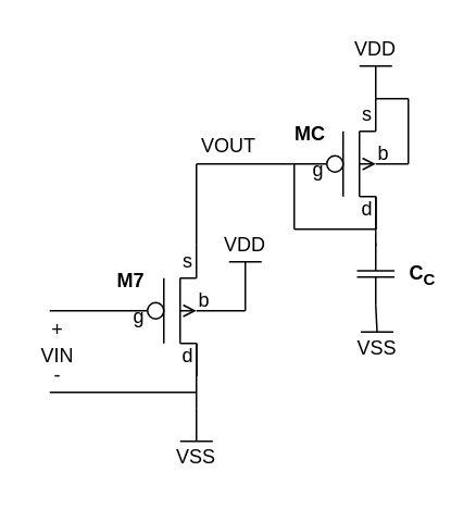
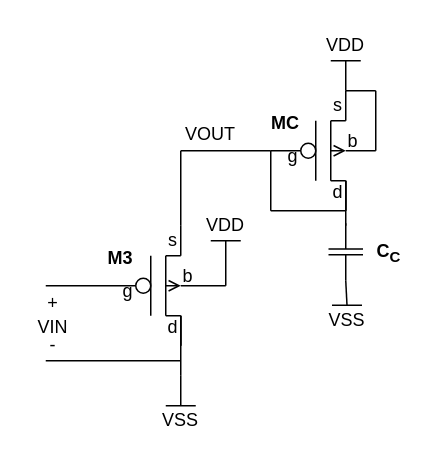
  <mxCell id="0" />
  <mxCell id="1" parent="0" />
  <mxCell id="2" value="" style="endArrow=none;html=1;" parent="1" edge="1"><mxGeometry width="50" height="50" relative="1" as="geometry"><mxPoint x="210" y="120" as="sourcePoint" /><mxPoint x="210" y="80" as="targetPoint" /></mxGeometry></mxCell>
  <mxCell id="3" value="" style="endArrow=none;html=1;" parent="1" edge="1"><mxGeometry width="50" height="50" relative="1" as="geometry"><mxPoint x="220" y="120" as="sourcePoint" /><mxPoint x="220" y="80" as="targetPoint" /></mxGeometry></mxCell>
  <mxCell id="4" value="" style="endArrow=none;html=1;" parent="1" edge="1"><mxGeometry width="50" height="50" relative="1" as="geometry"><mxPoint x="230" y="120" as="sourcePoint" /><mxPoint x="220" y="120" as="targetPoint" /></mxGeometry></mxCell>
  <mxCell id="5" value="" style="endArrow=none;html=1;" parent="1" edge="1"><mxGeometry width="50" height="50" relative="1" as="geometry"><mxPoint x="230" y="80" as="sourcePoint" /><mxPoint x="220" y="80" as="targetPoint" /></mxGeometry></mxCell>
  <mxCell id="6" value="" style="endArrow=none;html=1;" parent="1" edge="1"><mxGeometry width="50" height="50" relative="1" as="geometry"><mxPoint x="230" y="140" as="sourcePoint" /><mxPoint x="230" y="120" as="targetPoint" /></mxGeometry></mxCell>
  <mxCell id="7" value="" style="endArrow=none;html=1;" parent="1" edge="1"><mxGeometry width="50" height="50" relative="1" as="geometry"><mxPoint x="230" y="140" as="sourcePoint" /><mxPoint x="230" y="120" as="targetPoint" /><Array as="points"><mxPoint x="230" y="130" /></Array></mxGeometry></mxCell>
  <mxCell id="8" value="" style="endArrow=none;html=1;" parent="1" edge="1"><mxGeometry width="50" height="50" relative="1" as="geometry"><mxPoint x="230" y="140" as="sourcePoint" /><mxPoint x="230" y="120" as="targetPoint" /><Array as="points"><mxPoint x="230" y="130" /></Array></mxGeometry></mxCell>
  <mxCell id="9" value="" style="endArrow=none;html=1;" parent="1" edge="1"><mxGeometry width="50" height="50" relative="1" as="geometry"><mxPoint x="230" y="60" as="sourcePoint" /><mxPoint x="230" y="80" as="targetPoint" /></mxGeometry></mxCell>
  <mxCell id="10" value="" style="endArrow=none;html=1;startArrow=open;startFill=0;" parent="1" edge="1"><mxGeometry width="50" height="50" relative="1" as="geometry"><mxPoint x="230" y="100" as="sourcePoint" /><mxPoint x="220" y="100" as="targetPoint" /></mxGeometry></mxCell>
  <mxCell id="11" value="" style="endArrow=none;html=1;" parent="1" edge="1"><mxGeometry width="50" height="50" relative="1" as="geometry"><mxPoint x="200" y="100" as="sourcePoint" /><mxPoint x="180" y="100" as="targetPoint" /></mxGeometry></mxCell>
  <mxCell id="12" value="" style="ellipse;whiteSpace=wrap;html=1;aspect=fixed;" parent="1" vertex="1"><mxGeometry x="200" y="95" width="10" height="10" as="geometry" /></mxCell>
  <mxCell id="13" value="" style="endArrow=none;html=1;" parent="1" edge="1"><mxGeometry width="50" height="50" relative="1" as="geometry"><mxPoint x="250" y="100" as="sourcePoint" /><mxPoint x="230" y="100" as="targetPoint" /></mxGeometry></mxCell>
  <mxCell id="14" value="s" style="text;html=1;strokeColor=none;fillColor=none;align=center;verticalAlign=middle;whiteSpace=wrap;rounded=0;" parent="1" vertex="1"><mxGeometry x="220" y="65" width="10" height="10" as="geometry" /></mxCell>
  <mxCell id="15" value="d" style="text;html=1;strokeColor=none;fillColor=none;align=center;verticalAlign=middle;whiteSpace=wrap;rounded=0;" parent="1" vertex="1"><mxGeometry x="220" y="123" width="10" height="10" as="geometry" /></mxCell>
  <mxCell id="16" value="b" style="text;html=1;strokeColor=none;fillColor=none;align=center;verticalAlign=middle;whiteSpace=wrap;rounded=0;" parent="1" vertex="1"><mxGeometry x="230" y="89" width="10" height="10" as="geometry" /></mxCell>
  <mxCell id="17" value="g" style="text;html=1;strokeColor=none;fillColor=none;align=center;verticalAlign=middle;whiteSpace=wrap;rounded=0;" parent="1" vertex="1"><mxGeometry x="190" y="99" width="10" height="10" as="geometry" /></mxCell>
  <mxCell id="18" value="" style="endArrow=none;html=1;" parent="1" edge="1"><mxGeometry width="50" height="50" relative="1" as="geometry"><mxPoint x="180" y="140" as="sourcePoint" /><mxPoint x="180" y="100" as="targetPoint" /></mxGeometry></mxCell>
  <mxCell id="19" value="" style="endArrow=none;html=1;" parent="1" edge="1"><mxGeometry width="50" height="50" relative="1" as="geometry"><mxPoint x="180" y="140" as="sourcePoint" /><mxPoint x="230" y="140" as="targetPoint" /></mxGeometry></mxCell>
  <mxCell id="20" value="" style="endArrow=none;html=1;" parent="1" edge="1"><mxGeometry width="50" height="50" relative="1" as="geometry"><mxPoint x="230" y="150" as="sourcePoint" /><mxPoint x="230" y="140" as="targetPoint" /></mxGeometry></mxCell>
  <mxCell id="21" value="" style="endArrow=none;html=1;" parent="1" edge="1"><mxGeometry width="50" height="50" relative="1" as="geometry"><mxPoint x="240.84" y="203" as="sourcePoint" /><mxPoint x="220.84" y="203" as="targetPoint" /></mxGeometry></mxCell>
  <mxCell id="22" value="VSS" style="text;html=1;strokeColor=none;fillColor=none;align=center;verticalAlign=middle;whiteSpace=wrap;rounded=0;" parent="1" vertex="1"><mxGeometry x="210.84" y="203" width="40" height="20" as="geometry" /></mxCell>
  <mxCell id="23" value="" style="endArrow=none;html=1;" parent="1" edge="1"><mxGeometry width="50" height="50" relative="1" as="geometry"><mxPoint x="230" y="40" as="sourcePoint" /><mxPoint x="230" y="60" as="targetPoint" /></mxGeometry></mxCell>
  <mxCell id="24" value="" style="endArrow=none;html=1;" parent="1" edge="1"><mxGeometry width="50" height="50" relative="1" as="geometry"><mxPoint x="220" y="40" as="sourcePoint" /><mxPoint x="240" y="40" as="targetPoint" /></mxGeometry></mxCell>
  <mxCell id="25" value="VDD" style="text;html=1;strokeColor=none;fillColor=none;align=center;verticalAlign=middle;whiteSpace=wrap;rounded=0;direction=south;" parent="1" vertex="1"><mxGeometry x="220" y="20" width="20" height="20" as="geometry" /></mxCell>
  <mxCell id="26" value="" style="endArrow=none;html=1;" parent="1" edge="1"><mxGeometry width="50" height="50" relative="1" as="geometry"><mxPoint x="120" y="100" as="sourcePoint" /><mxPoint x="180" y="100" as="targetPoint" /></mxGeometry></mxCell>
  <mxCell id="27" value="" style="endArrow=none;html=1;" parent="1" edge="1"><mxGeometry width="50" height="50" relative="1" as="geometry"><mxPoint x="120" y="150" as="sourcePoint" /><mxPoint x="120" y="100" as="targetPoint" /></mxGeometry></mxCell>
  <mxCell id="28" value="" style="endArrow=none;html=1;" parent="1" edge="1"><mxGeometry width="50" height="50" relative="1" as="geometry"><mxPoint x="100" y="210" as="sourcePoint" /><mxPoint x="100" y="170" as="targetPoint" /></mxGeometry></mxCell>
  <mxCell id="29" value="" style="endArrow=none;html=1;" parent="1" edge="1"><mxGeometry width="50" height="50" relative="1" as="geometry"><mxPoint x="110" y="210" as="sourcePoint" /><mxPoint x="110" y="170" as="targetPoint" /></mxGeometry></mxCell>
  <mxCell id="30" value="" style="endArrow=none;html=1;" parent="1" edge="1"><mxGeometry width="50" height="50" relative="1" as="geometry"><mxPoint x="120" y="210" as="sourcePoint" /><mxPoint x="110" y="210" as="targetPoint" /></mxGeometry></mxCell>
  <mxCell id="31" value="" style="endArrow=none;html=1;" parent="1" edge="1"><mxGeometry width="50" height="50" relative="1" as="geometry"><mxPoint x="120" y="170" as="sourcePoint" /><mxPoint x="110" y="170" as="targetPoint" /></mxGeometry></mxCell>
  <mxCell id="32" value="" style="endArrow=none;html=1;" parent="1" edge="1"><mxGeometry width="50" height="50" relative="1" as="geometry"><mxPoint x="120" y="230" as="sourcePoint" /><mxPoint x="120" y="210" as="targetPoint" /></mxGeometry></mxCell>
  <mxCell id="33" value="" style="endArrow=none;html=1;" parent="1" edge="1"><mxGeometry width="50" height="50" relative="1" as="geometry"><mxPoint x="120" y="230" as="sourcePoint" /><mxPoint x="120" y="210" as="targetPoint" /><Array as="points"><mxPoint x="120" y="220" /></Array></mxGeometry></mxCell>
  <mxCell id="34" value="" style="endArrow=none;html=1;" parent="1" edge="1"><mxGeometry width="50" height="50" relative="1" as="geometry"><mxPoint x="120" y="250" as="sourcePoint" /><mxPoint x="120" y="210" as="targetPoint" /><Array as="points"><mxPoint x="120" y="220" /></Array></mxGeometry></mxCell>
  <mxCell id="35" value="" style="endArrow=none;html=1;" parent="1" edge="1"><mxGeometry width="50" height="50" relative="1" as="geometry"><mxPoint x="120" y="150" as="sourcePoint" /><mxPoint x="120" y="170" as="targetPoint" /></mxGeometry></mxCell>
  <mxCell id="36" value="" style="endArrow=none;html=1;startArrow=open;startFill=0;" parent="1" edge="1"><mxGeometry width="50" height="50" relative="1" as="geometry"><mxPoint x="120" y="190" as="sourcePoint" /><mxPoint x="110" y="190" as="targetPoint" /></mxGeometry></mxCell>
  <mxCell id="37" value="" style="endArrow=none;html=1;" parent="1" edge="1"><mxGeometry width="50" height="50" relative="1" as="geometry"><mxPoint x="90" y="190" as="sourcePoint" /><mxPoint x="30" y="190" as="targetPoint" /></mxGeometry></mxCell>
  <mxCell id="38" value="" style="ellipse;whiteSpace=wrap;html=1;aspect=fixed;" parent="1" vertex="1"><mxGeometry x="90" y="185" width="10" height="10" as="geometry" /></mxCell>
  <mxCell id="39" value="" style="endArrow=none;html=1;" parent="1" edge="1"><mxGeometry width="50" height="50" relative="1" as="geometry"><mxPoint x="150" y="190" as="sourcePoint" /><mxPoint x="120" y="190" as="targetPoint" /></mxGeometry></mxCell>
  <mxCell id="40" value="s" style="text;html=1;strokeColor=none;fillColor=none;align=center;verticalAlign=middle;whiteSpace=wrap;rounded=0;" parent="1" vertex="1"><mxGeometry x="110" y="155" width="10" height="10" as="geometry" /></mxCell>
  <mxCell id="41" value="d" style="text;html=1;strokeColor=none;fillColor=none;align=center;verticalAlign=middle;whiteSpace=wrap;rounded=0;" parent="1" vertex="1"><mxGeometry x="110" y="213" width="10" height="10" as="geometry" /></mxCell>
  <mxCell id="42" value="b" style="text;html=1;strokeColor=none;fillColor=none;align=center;verticalAlign=middle;whiteSpace=wrap;rounded=0;" parent="1" vertex="1"><mxGeometry x="120" y="179" width="10" height="10" as="geometry" /></mxCell>
  <mxCell id="43" value="g" style="text;html=1;strokeColor=none;fillColor=none;align=center;verticalAlign=middle;whiteSpace=wrap;rounded=0;" parent="1" vertex="1"><mxGeometry x="80" y="189" width="10" height="10" as="geometry" /></mxCell>
  <mxCell id="44" value="" style="endArrow=none;html=1;" parent="1" edge="1"><mxGeometry width="50" height="50" relative="1" as="geometry"><mxPoint x="150" y="160" as="sourcePoint" /><mxPoint x="150" y="190" as="targetPoint" /></mxGeometry></mxCell>
  <mxCell id="45" value="" style="endArrow=none;html=1;" parent="1" edge="1"><mxGeometry width="50" height="50" relative="1" as="geometry"><mxPoint x="140" y="160" as="sourcePoint" /><mxPoint x="160" y="160" as="targetPoint" /></mxGeometry></mxCell>
  <mxCell id="46" value="VDD" style="text;html=1;strokeColor=none;fillColor=none;align=center;verticalAlign=middle;whiteSpace=wrap;rounded=0;direction=south;" parent="1" vertex="1"><mxGeometry x="140" y="140" width="20" height="20" as="geometry" /></mxCell>
  <mxCell id="47" value="" style="endArrow=none;html=1;" parent="1" edge="1"><mxGeometry width="50" height="50" relative="1" as="geometry"><mxPoint x="250" y="100" as="sourcePoint" /><mxPoint x="250" y="60" as="targetPoint" /></mxGeometry></mxCell>
  <mxCell id="48" value="" style="endArrow=none;html=1;" parent="1" edge="1"><mxGeometry width="50" height="50" relative="1" as="geometry"><mxPoint x="250" y="60" as="sourcePoint" /><mxPoint x="230" y="60" as="targetPoint" /></mxGeometry></mxCell>
  <mxCell id="49" value="VOUT" style="text;html=1;strokeColor=none;fillColor=none;align=center;verticalAlign=middle;whiteSpace=wrap;rounded=0;" parent="1" vertex="1"><mxGeometry x="120" y="79" width="40" height="20" as="geometry" /></mxCell>
  <mxCell id="50" value="VIN" style="text;html=1;strokeColor=none;fillColor=none;align=center;verticalAlign=middle;whiteSpace=wrap;rounded=0;" parent="1" vertex="1"><mxGeometry x="20" y="208" width="30" height="20" as="geometry" /></mxCell>
  <mxCell id="51" value="" style="endArrow=none;html=1;" parent="1" edge="1"><mxGeometry width="50" height="50" relative="1" as="geometry"><mxPoint x="120" y="270" as="sourcePoint" /><mxPoint x="120" y="250" as="targetPoint" /></mxGeometry></mxCell>
  <mxCell id="52" value="" style="endArrow=none;html=1;" parent="1" edge="1"><mxGeometry width="50" height="50" relative="1" as="geometry"><mxPoint x="130" y="270" as="sourcePoint" /><mxPoint x="110" y="270" as="targetPoint" /></mxGeometry></mxCell>
  <mxCell id="53" value="VSS" style="text;html=1;strokeColor=none;fillColor=none;align=center;verticalAlign=middle;whiteSpace=wrap;rounded=0;" parent="1" vertex="1"><mxGeometry x="100" y="270" width="40" height="20" as="geometry" /></mxCell>
  <mxCell id="54" value="" style="endArrow=none;html=1;" parent="1" edge="1"><mxGeometry width="50" height="50" relative="1" as="geometry"><mxPoint x="30" y="240" as="sourcePoint" /><mxPoint x="120" y="240" as="targetPoint" /></mxGeometry></mxCell>
  <mxCell id="55" value="+" style="text;html=1;strokeColor=none;fillColor=none;align=center;verticalAlign=middle;whiteSpace=wrap;rounded=0;" parent="1" vertex="1"><mxGeometry x="30" y="195" width="10" height="13" as="geometry" /></mxCell>
  <mxCell id="56" value="-" style="text;html=1;strokeColor=none;fillColor=none;align=center;verticalAlign=middle;whiteSpace=wrap;rounded=0;" parent="1" vertex="1"><mxGeometry x="30" y="223" width="10" height="13" as="geometry" /></mxCell>
  <mxCell id="57" value="&lt;b&gt;MC&lt;/b&gt;" style="text;html=1;strokeColor=none;fillColor=none;align=center;verticalAlign=middle;whiteSpace=wrap;rounded=0;" parent="1" vertex="1"><mxGeometry x="180" y="74" width="20" height="15" as="geometry" /></mxCell>
- <mxCell id="58" value="&lt;b&gt;M7&lt;/b&gt;" style="text;html=1;strokeColor=none;fillColor=none;align=center;verticalAlign=middle;whiteSpace=wrap;rounded=0;" parent="1" vertex="1"><mxGeometry x="70" y="164" width="20" height="15" as="geometry" /></mxCell>
+ <mxCell id="58" value="&lt;b&gt;M3&lt;/b&gt;" style="text;html=1;strokeColor=none;fillColor=none;align=center;verticalAlign=middle;whiteSpace=wrap;rounded=0;" parent="1" vertex="1"><mxGeometry x="70" y="164" width="20" height="15" as="geometry" /></mxCell>
  <mxCell id="59" value="" style="pointerEvents=1;verticalLabelPosition=bottom;shadow=0;dashed=0;align=center;html=1;verticalAlign=top;shape=mxgraph.electrical.capacitors.capacitor_1;rotation=-90;" parent="1" vertex="1"><mxGeometry x="210.84" y="156" width="38.33" height="23" as="geometry" /></mxCell>
  <mxCell id="60" value="" style="endArrow=none;html=1;entryX=0;entryY=0.5;entryDx=0;entryDy=0;entryPerimeter=0;exitX=0.5;exitY=0;exitDx=0;exitDy=0;" parent="1" source="22" target="59" edge="1"><mxGeometry width="50" height="50" relative="1" as="geometry"><mxPoint x="210" y="280" as="sourcePoint" /><mxPoint x="260" y="230" as="targetPoint" /></mxGeometry></mxCell>
  <mxCell id="61" value="&lt;b&gt;C&lt;sub&gt;C&lt;/sub&gt;&lt;/b&gt;" style="text;html=1;strokeColor=none;fillColor=none;align=center;verticalAlign=middle;whiteSpace=wrap;rounded=0;" parent="1" vertex="1"><mxGeometry x="249.17" y="160" width="20" height="15" as="geometry" /></mxCell>
